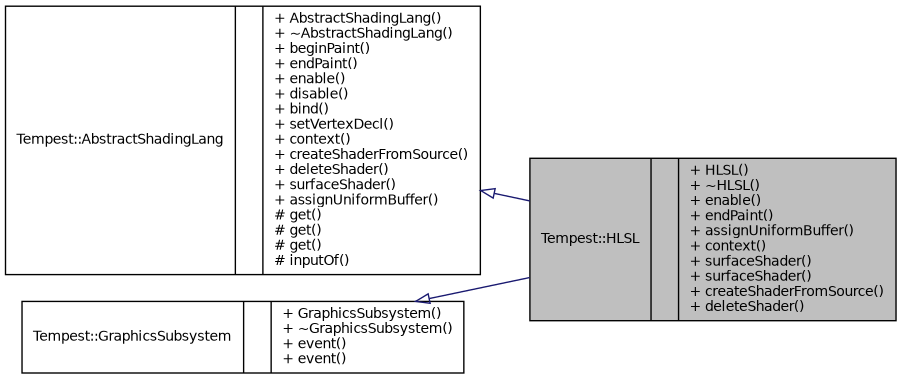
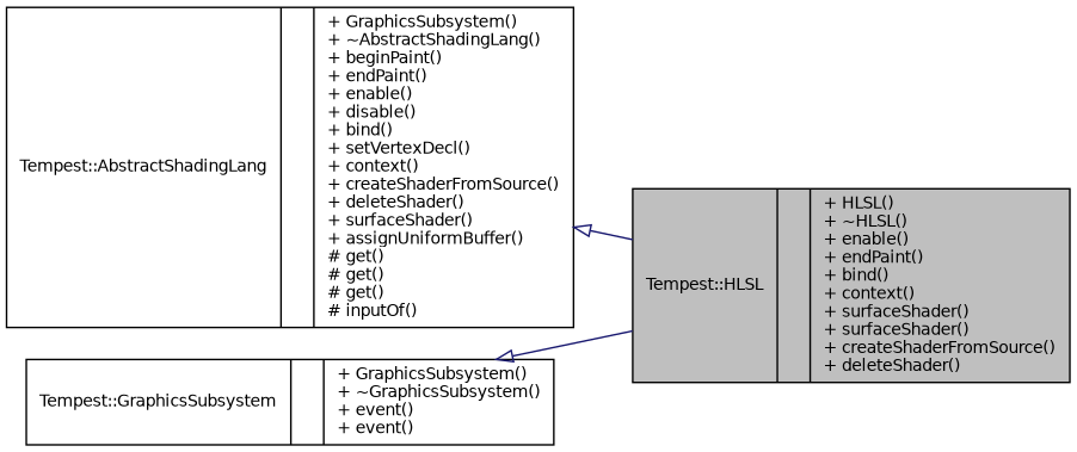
  digraph {
    rankdir=LR
    node [color=black fillcolor=white fontname=Helvetica fontsize=10 shape=record style=filled]
    edge [arrowtail=onormal color=midnightblue dir=back fontname=Helvetica fontsize=10 labelfontname=Helvetica labelfontsize=10 style=solid]
-   n1 [fillcolor=grey75 fontcolor=black height=0.2 label="{Tempest::HLSL\n||+ HLSL()\l+ ~HLSL()\l+ enable()\l+ endPaint()\l+ assignUniformBuffer()\l+ context()\l+ surfaceShader()\l+ surfaceShader()\l+ createShaderFromSource()\l+ deleteShader()\l}" width=0.4]
-   n2 [height=0.2 label="{Tempest::AbstractShadingLang\n||+ AbstractShadingLang()\l+ ~AbstractShadingLang()\l+ beginPaint()\l+ endPaint()\l+ enable()\l+ disable()\l+ bind()\l+ setVertexDecl()\l+ context()\l+ createShaderFromSource()\l+ deleteShader()\l+ surfaceShader()\l+ assignUniformBuffer()\l# get()\l# get()\l# get()\l# inputOf()\l}" width=0.4]
+   n1 [fillcolor=grey75 fontcolor=black height=0.2 label="{Tempest::HLSL\n||+ HLSL()\l+ ~HLSL()\l+ enable()\l+ endPaint()\l+ bind()\l+ context()\l+ surfaceShader()\l+ surfaceShader()\l+ createShaderFromSource()\l+ deleteShader()\l}" width=0.4]
+   n2 [height=0.2 label="{Tempest::AbstractShadingLang\n||+ GraphicsSubsystem()\l+ ~AbstractShadingLang()\l+ beginPaint()\l+ endPaint()\l+ enable()\l+ disable()\l+ bind()\l+ setVertexDecl()\l+ context()\l+ createShaderFromSource()\l+ deleteShader()\l+ surfaceShader()\l+ assignUniformBuffer()\l# get()\l# get()\l# get()\l# inputOf()\l}" width=0.4]
    n3 [height=0.2 label="{Tempest::GraphicsSubsystem\n||+ GraphicsSubsystem()\l+ ~GraphicsSubsystem()\l+ event()\l+ event()\l}" width=0.4]
    n2 -> n1
    n3 -> n1
  }
